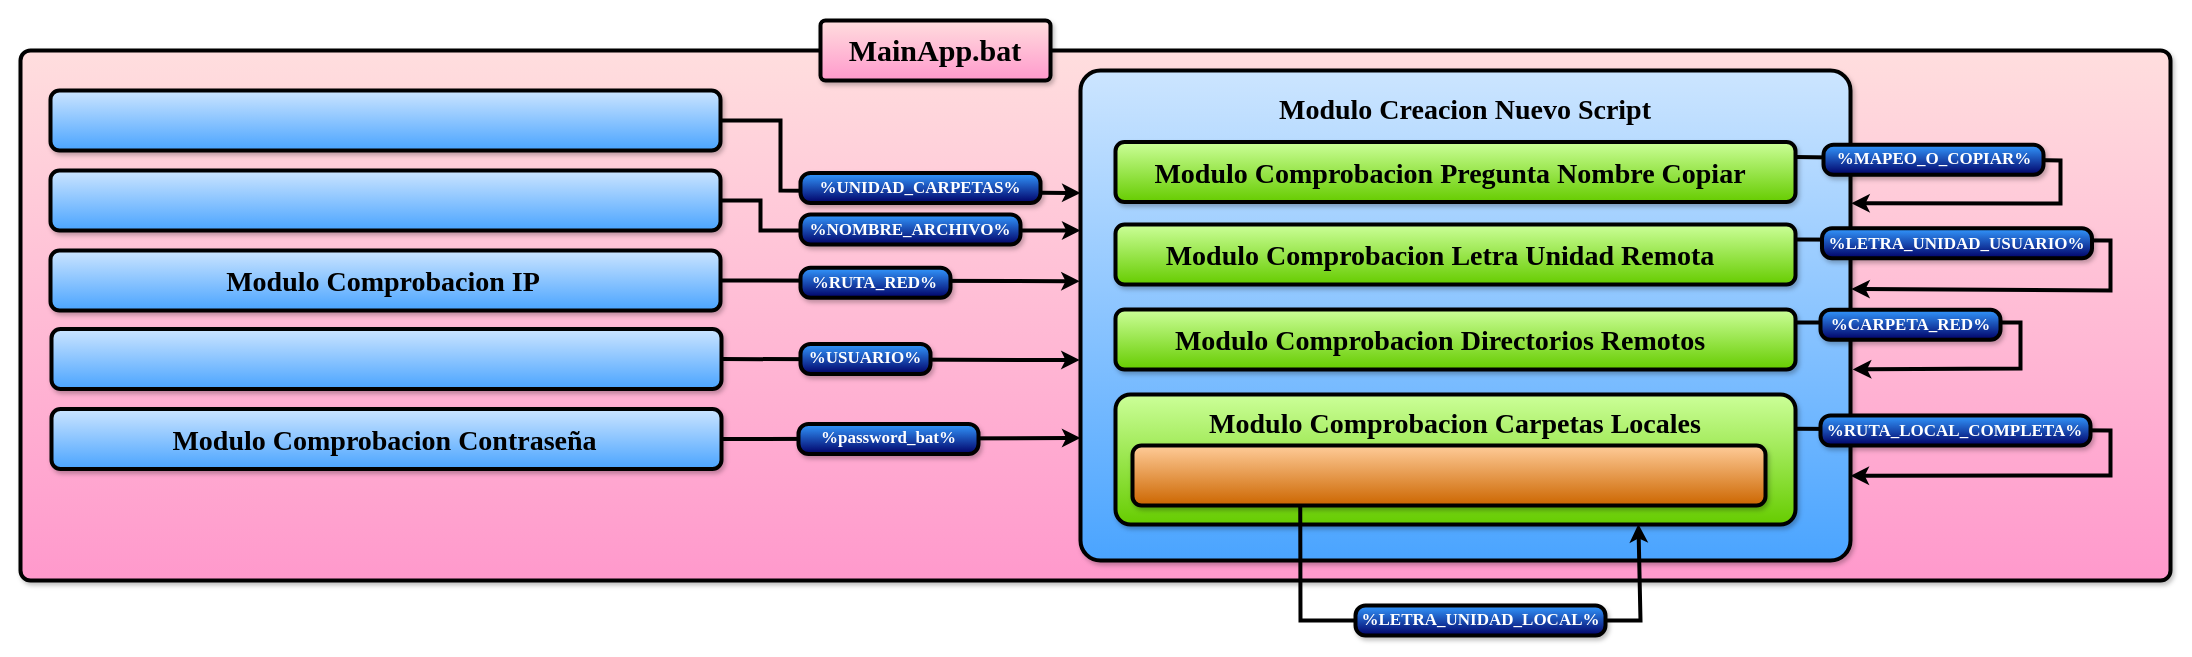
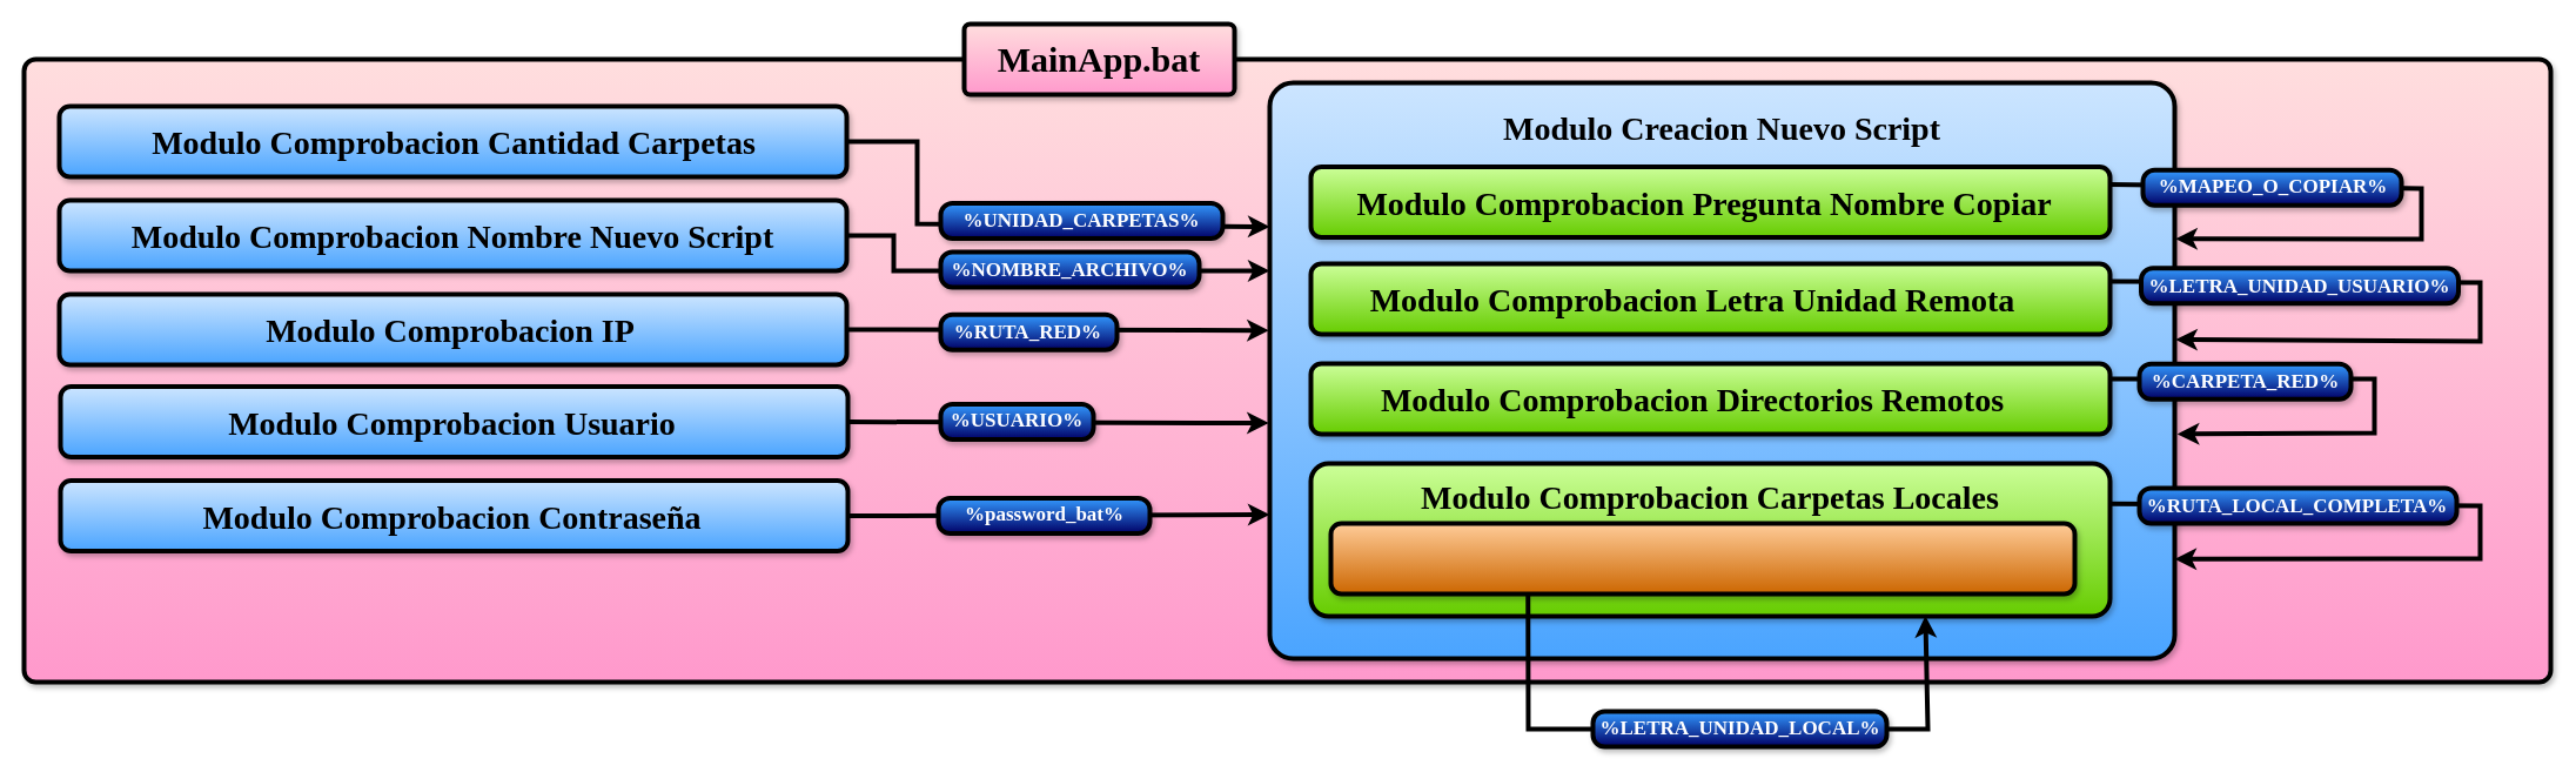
  <mxCell id="0" />
  <mxCell id="1" parent="0" />
  <mxCell id="2" value="" style="rounded=1;whiteSpace=wrap;html=1;strokeWidth=4;fillColor=#FFDEDE;strokeColor=#000000;shadow=1;glass=0;gradientColor=#FF99CC;absoluteArcSize=1;" vertex="1" parent="1"><mxGeometry x="20" y="50" width="2150" height="530" as="geometry" /></mxCell>
  <mxCell id="3" value="" style="rounded=1;whiteSpace=wrap;html=1;fillColor=#cce5ff;strokeColor=#000000;gradientColor=#4AA4FF;strokeWidth=4;shadow=1;" vertex="1" parent="1"><mxGeometry x="50" y="90" width="670" height="60" as="geometry" /></mxCell>
  <mxCell id="4" value="" style="rounded=1;whiteSpace=wrap;html=1;strokeWidth=4;fillColor=#FFDEDE;strokeColor=#000000;shadow=1;glass=0;gradientColor=#FF99CC;absoluteArcSize=1;arcSize=10;" vertex="1" parent="1"><mxGeometry x="820" y="20" width="230" height="60" as="geometry" /></mxCell>
  <mxCell id="5" value="&lt;font face=&quot;Tahoma&quot; style=&quot;font-size: 30px;&quot;&gt;&lt;b style=&quot;&quot;&gt;MainApp.bat&lt;/b&gt;&lt;/font&gt;" style="text;html=1;strokeColor=none;fillColor=none;align=center;verticalAlign=middle;whiteSpace=wrap;rounded=0;shadow=1;" vertex="1" parent="1"><mxGeometry x="830" y="30" width="210" height="40" as="geometry" /></mxCell>
  <mxCell id="6" value="" style="rounded=1;whiteSpace=wrap;html=1;fillColor=#cce5ff;strokeColor=#000000;gradientColor=#4AA4FF;strokeWidth=4;shadow=1;" vertex="1" parent="1"><mxGeometry x="50" y="170" width="670" height="60" as="geometry" /></mxCell>
  <mxCell id="7" value="" style="rounded=1;whiteSpace=wrap;html=1;fillColor=#cce5ff;strokeColor=#000000;gradientColor=#4AA4FF;strokeWidth=4;shadow=1;" vertex="1" parent="1"><mxGeometry x="50" y="250" width="670" height="60" as="geometry" /></mxCell>
  <mxCell id="8" value="" style="rounded=1;whiteSpace=wrap;html=1;fillColor=#cce5ff;strokeColor=#000000;gradientColor=#4AA4FF;strokeWidth=4;shadow=1;" vertex="1" parent="1"><mxGeometry x="51" y="328.5" width="670" height="60" as="geometry" /></mxCell>
  <mxCell id="9" value="" style="rounded=1;whiteSpace=wrap;html=1;fillColor=#cce5ff;strokeColor=#000000;gradientColor=#4AA4FF;strokeWidth=4;shadow=1;" vertex="1" parent="1"><mxGeometry x="51" y="408.5" width="670" height="60" as="geometry" /></mxCell>
  <mxCell id="10" value="" style="rounded=1;whiteSpace=wrap;html=1;fillColor=#cce5ff;strokeColor=#000000;gradientColor=#4AA4FF;strokeWidth=4;shadow=1;container=0;fixDash=0;dropTarget=0;metaEdit=0;arcSize=40;absoluteArcSize=1;imageHeight=24;" vertex="1" parent="1"><mxGeometry x="1080" y="70" width="770" height="490" as="geometry"><mxRectangle x="1060" y="140" width="50" height="40" as="alternateBounds" /></mxGeometry></mxCell>
  <mxCell id="11" value="" style="rounded=1;whiteSpace=wrap;html=1;fillColor=#CCFF99;strokeColor=#000000;strokeWidth=4;shadow=1;gradientColor=#66CC00;arcSize=30;absoluteArcSize=1;" vertex="1" parent="1"><mxGeometry x="1115" y="394" width="680" height="130" as="geometry" /></mxCell>
  <mxCell id="12" value="" style="rounded=1;whiteSpace=wrap;html=1;fillColor=#ffcc99;strokeColor=#000000;strokeWidth=4;shadow=1;gradientColor=#CC6600;" vertex="1" parent="1"><mxGeometry x="1132" y="445" width="633" height="60" as="geometry" /></mxCell>
+ <mxCell id="13" value="&lt;b&gt;&lt;font style=&quot;font-size: 28px;&quot;&gt;Modulo Comprobacion Cantidad Carpetas&lt;/font&gt;&lt;/b&gt;" style="text;html=1;strokeColor=none;fillColor=none;align=center;verticalAlign=middle;whiteSpace=wrap;rounded=0;fontSize=30;fontFamily=Tahoma;" vertex="1" parent="1"><mxGeometry x="86" y="102.5" width="600" height="35" as="geometry" /></mxCell>
+ <mxCell id="14" value="&lt;b style=&quot;border-color: var(--border-color); font-size: 28px;&quot;&gt;Modulo Comprobacion Nombre Nuevo Script&lt;/b&gt;" style="text;html=1;strokeColor=none;fillColor=none;align=center;verticalAlign=middle;whiteSpace=wrap;rounded=0;fontSize=30;fontFamily=Tahoma;" vertex="1" parent="1"><mxGeometry x="69" y="177.5" width="632" height="45" as="geometry" /></mxCell>
  <mxCell id="15" value="&lt;b style=&quot;border-color: var(--border-color); font-size: 28px;&quot;&gt;Modulo Comprobacion Contraseña&lt;/b&gt;" style="text;html=1;strokeColor=none;fillColor=none;align=center;verticalAlign=middle;whiteSpace=wrap;rounded=0;fontSize=30;fontFamily=Tahoma;" vertex="1" parent="1"><mxGeometry x="130.5" y="418.5" width="507" height="40" as="geometry" /></mxCell>
+ <mxCell id="16" value="&lt;b style=&quot;border-color: var(--border-color); font-size: 28px;&quot;&gt;Modulo Comprobacion Usuario&lt;/b&gt;" style="text;html=1;strokeColor=none;fillColor=none;align=center;verticalAlign=middle;whiteSpace=wrap;rounded=0;fontSize=30;fontFamily=Tahoma;" vertex="1" parent="1"><mxGeometry x="164.5" y="341" width="439" height="35" as="geometry" /></mxCell>
  <mxCell id="17" value="&lt;b style=&quot;border-color: var(--border-color); font-size: 28px;&quot;&gt;Modulo Comprobacion IP&lt;/b&gt;" style="text;html=1;strokeColor=none;fillColor=none;align=center;verticalAlign=middle;whiteSpace=wrap;rounded=0;fontSize=30;fontFamily=Tahoma;" vertex="1" parent="1"><mxGeometry x="203" y="255" width="360" height="50" as="geometry" /></mxCell>
  <mxCell id="18" value="" style="endArrow=classic;html=1;rounded=0;fontFamily=Tahoma;fontSize=28;exitX=1;exitY=0.5;exitDx=0;exitDy=0;strokeWidth=4;entryX=0;entryY=0.25;entryDx=0;entryDy=0;" edge="1" parent="1" source="3" target="10"><mxGeometry width="50" height="50" relative="1" as="geometry"><mxPoint x="660" y="390" as="sourcePoint" /><mxPoint x="1080" y="190" as="targetPoint" /><Array as="points"><mxPoint x="780" y="120" /><mxPoint x="780" y="190" /></Array></mxGeometry></mxCell>
  <mxCell id="19" value="" style="endArrow=classic;html=1;rounded=0;fontFamily=Tahoma;fontSize=28;exitX=1;exitY=0.5;exitDx=0;exitDy=0;strokeWidth=4;" edge="1" parent="1" source="6"><mxGeometry width="50" height="50" relative="1" as="geometry"><mxPoint x="568" y="200" as="sourcePoint" /><mxPoint x="1080" y="230" as="targetPoint" /><Array as="points"><mxPoint x="760" y="200" /><mxPoint x="760" y="230" /></Array></mxGeometry></mxCell>
  <mxCell id="20" value="" style="endArrow=classic;html=1;rounded=0;fontFamily=Tahoma;fontSize=28;exitX=1;exitY=0.5;exitDx=0;exitDy=0;entryX=-0.001;entryY=0.43;entryDx=0;entryDy=0;entryPerimeter=0;strokeWidth=4;" edge="1" parent="1" source="7" target="10"><mxGeometry width="50" height="50" relative="1" as="geometry"><mxPoint x="568" y="280" as="sourcePoint" /><mxPoint x="880" y="280" as="targetPoint" /><Array as="points" /></mxGeometry></mxCell>
  <mxCell id="21" value="" style="endArrow=classic;html=1;rounded=0;fontFamily=Tahoma;fontSize=28;exitX=1;exitY=0.5;exitDx=0;exitDy=0;strokeWidth=4;entryX=-0.001;entryY=0.591;entryDx=0;entryDy=0;entryPerimeter=0;" edge="1" parent="1" source="8" target="10"><mxGeometry width="50" height="50" relative="1" as="geometry"><mxPoint x="568.78" y="440.04" as="sourcePoint" /><mxPoint x="1080" y="359" as="targetPoint" /><Array as="points" /></mxGeometry></mxCell>
  <mxCell id="22" value="" style="endArrow=classic;html=1;rounded=0;fontFamily=Tahoma;fontSize=28;exitX=1;exitY=0.5;exitDx=0;exitDy=0;strokeWidth=4;entryX=0;entryY=0.75;entryDx=0;entryDy=0;" edge="1" parent="1" source="9" target="10"><mxGeometry width="50" height="50" relative="1" as="geometry"><mxPoint x="568" y="519.8" as="sourcePoint" /><mxPoint x="1080" y="450" as="targetPoint" /><Array as="points" /></mxGeometry></mxCell>
  <mxCell id="23" value="&lt;b&gt;&lt;font style=&quot;font-size: 28px;&quot;&gt;Modulo Creacion Nuevo Script&lt;/font&gt;&lt;/b&gt;" style="text;html=1;strokeColor=none;fillColor=none;align=center;verticalAlign=middle;whiteSpace=wrap;rounded=0;fontSize=30;fontFamily=Tahoma;" vertex="1" parent="1"><mxGeometry x="1252" y="90" width="426" height="35" as="geometry" /></mxCell>
  <mxCell id="24" value="&lt;b&gt;&lt;font style=&quot;font-size: 28px;&quot;&gt;Modulo Comprobacion Carpetas Locales&lt;/font&gt;&lt;/b&gt;" style="text;html=1;strokeColor=none;fillColor=none;align=center;verticalAlign=middle;whiteSpace=wrap;rounded=0;fontSize=30;fontFamily=Tahoma;" vertex="1" parent="1"><mxGeometry x="1155" y="404" width="600" height="35" as="geometry" /></mxCell>
  <mxCell id="25" value="" style="endArrow=classic;html=1;rounded=0;strokeWidth=4;fontFamily=Tahoma;fontSize=28;entryX=0.769;entryY=0.997;entryDx=0;entryDy=0;entryPerimeter=0;exitX=0.265;exitY=1.02;exitDx=0;exitDy=0;exitPerimeter=0;" edge="1" parent="1" source="12" target="11"><mxGeometry width="50" height="50" relative="1" as="geometry"><mxPoint x="1300" y="500" as="sourcePoint" /><mxPoint x="1330" y="684" as="targetPoint" /><Array as="points"><mxPoint x="1300" y="620" /><mxPoint x="1640" y="620" /></Array></mxGeometry></mxCell>
  <mxCell id="26" value="" style="rounded=1;whiteSpace=wrap;html=1;strokeWidth=4;fillColor=#3399FF;strokeColor=#000000;shadow=1;glass=0;gradientColor=#000066;absoluteArcSize=1;" vertex="1" parent="1"><mxGeometry x="800" y="172.5" width="240" height="30" as="geometry" /></mxCell>
  <mxCell id="27" value="&lt;font size=&quot;1&quot; color=&quot;#ffffff&quot;&gt;&lt;b style=&quot;font-size: 17px;&quot;&gt;%UNIDAD_CARPETAS%&lt;/b&gt;&lt;/font&gt;" style="text;html=1;strokeColor=none;fillColor=none;align=center;verticalAlign=middle;whiteSpace=wrap;rounded=0;fontSize=30;fontFamily=Tahoma;" vertex="1" parent="1"><mxGeometry x="800" y="168.5" width="240" height="27.5" as="geometry" /></mxCell>
  <mxCell id="28" value="" style="rounded=1;whiteSpace=wrap;html=1;strokeWidth=4;fillColor=#3399FF;strokeColor=#000000;shadow=1;glass=0;gradientColor=#000066;absoluteArcSize=1;" vertex="1" parent="1"><mxGeometry x="800" y="214" width="220" height="30" as="geometry" /></mxCell>
  <mxCell id="29" value="&lt;font size=&quot;1&quot; color=&quot;#ffffff&quot;&gt;&lt;b style=&quot;font-size: 17px;&quot;&gt;%NOMBRE_ARCHIVO%&lt;/b&gt;&lt;/font&gt;" style="text;html=1;strokeColor=none;fillColor=none;align=center;verticalAlign=middle;whiteSpace=wrap;rounded=0;fontSize=30;fontFamily=Tahoma;" vertex="1" parent="1"><mxGeometry x="805" y="210" width="210" height="27.5" as="geometry" /></mxCell>
  <mxCell id="30" value="" style="rounded=1;whiteSpace=wrap;html=1;strokeWidth=4;fillColor=#3399FF;strokeColor=#000000;shadow=1;glass=0;gradientColor=#000066;absoluteArcSize=1;" vertex="1" parent="1"><mxGeometry x="800" y="267.25" width="150" height="30" as="geometry" /></mxCell>
  <mxCell id="31" value="&lt;font size=&quot;1&quot; color=&quot;#ffffff&quot;&gt;&lt;b style=&quot;font-size: 17px;&quot;&gt;%RUTA_RED%&amp;nbsp;&lt;/b&gt;&lt;/font&gt;" style="text;html=1;strokeColor=none;fillColor=none;align=center;verticalAlign=middle;whiteSpace=wrap;rounded=0;fontSize=30;fontFamily=Tahoma;" vertex="1" parent="1"><mxGeometry x="809" y="262.75" width="135" height="27.5" as="geometry" /></mxCell>
  <mxCell id="32" value="" style="rounded=1;whiteSpace=wrap;html=1;strokeWidth=4;fillColor=#3399FF;strokeColor=#000000;shadow=1;glass=0;gradientColor=#000066;absoluteArcSize=1;" vertex="1" parent="1"><mxGeometry x="800" y="343.5" width="130" height="30" as="geometry" /></mxCell>
  <mxCell id="33" value="&lt;font color=&quot;#ffffff&quot;&gt;&lt;b style=&quot;font-size: 17px;&quot;&gt;%USUARIO%&lt;/b&gt;&lt;/font&gt;" style="text;html=1;strokeColor=none;fillColor=none;align=center;verticalAlign=middle;whiteSpace=wrap;rounded=0;fontSize=30;fontFamily=Tahoma;" vertex="1" parent="1"><mxGeometry x="800" y="343.5" width="130" height="17.5" as="geometry" /></mxCell>
  <mxCell id="34" value="" style="rounded=1;whiteSpace=wrap;html=1;strokeWidth=4;fillColor=#3399FF;strokeColor=#000000;shadow=1;glass=0;gradientColor=#000066;absoluteArcSize=1;" vertex="1" parent="1"><mxGeometry x="798" y="423.5" width="180" height="30" as="geometry" /></mxCell>
  <mxCell id="35" value="&lt;font color=&quot;#ffffff&quot;&gt;&lt;b style=&quot;font-size: 17px;&quot;&gt;%password_bat%&lt;/b&gt;&lt;/font&gt;" style="text;html=1;strokeColor=none;fillColor=none;align=center;verticalAlign=middle;whiteSpace=wrap;rounded=0;fontSize=30;fontFamily=Tahoma;" vertex="1" parent="1"><mxGeometry x="801" y="418.5" width="175" height="27.5" as="geometry" /></mxCell>
  <mxCell id="36" value="" style="rounded=1;whiteSpace=wrap;html=1;fillColor=#CCFF99;strokeColor=#000000;strokeWidth=4;shadow=1;gradientColor=#66CC00;" vertex="1" parent="1"><mxGeometry x="1115" y="141.5" width="680" height="60" as="geometry" /></mxCell>
  <mxCell id="37" value="&lt;b&gt;&lt;font style=&quot;font-size: 28px;&quot;&gt;Modulo Comprobacion Pregunta Nombre Copiar&lt;/font&gt;&lt;/b&gt;" style="text;html=1;strokeColor=none;fillColor=none;align=center;verticalAlign=middle;whiteSpace=wrap;rounded=0;fontSize=30;fontFamily=Tahoma;" vertex="1" parent="1"><mxGeometry x="1110" y="154" width="680" height="35" as="geometry" /></mxCell>
  <mxCell id="38" value="" style="rounded=1;whiteSpace=wrap;html=1;fillColor=#CCFF99;strokeColor=#000000;strokeWidth=4;shadow=1;gradientColor=#66CC00;" vertex="1" parent="1"><mxGeometry x="1115" y="224" width="680" height="60" as="geometry" /></mxCell>
  <mxCell id="39" value="&lt;b style=&quot;border-color: var(--border-color);&quot;&gt;&lt;font style=&quot;border-color: var(--border-color); font-size: 28px;&quot;&gt;Modulo Comprobacion Letra Unidad Remota&lt;/font&gt;&lt;/b&gt;" style="text;html=1;strokeColor=none;fillColor=none;align=center;verticalAlign=middle;whiteSpace=wrap;rounded=0;fontSize=30;fontFamily=Tahoma;" vertex="1" parent="1"><mxGeometry x="1110" y="236.5" width="660" height="35" as="geometry" /></mxCell>
  <mxCell id="40" value="" style="rounded=1;whiteSpace=wrap;html=1;fillColor=#CCFF99;strokeColor=#000000;strokeWidth=4;shadow=1;gradientColor=#66CC00;" vertex="1" parent="1"><mxGeometry x="1115" y="309" width="680" height="60" as="geometry" /></mxCell>
  <mxCell id="41" value="&lt;b style=&quot;border-color: var(--border-color);&quot;&gt;&lt;font style=&quot;border-color: var(--border-color); font-size: 28px;&quot;&gt;Modulo Comprobacion Directorios Remotos&lt;/font&gt;&lt;/b&gt;" style="text;html=1;strokeColor=none;fillColor=none;align=center;verticalAlign=middle;whiteSpace=wrap;rounded=0;fontSize=30;fontFamily=Tahoma;" vertex="1" parent="1"><mxGeometry x="1110" y="321.5" width="660" height="35" as="geometry" /></mxCell>
  <mxCell id="42" value="" style="endArrow=classic;html=1;rounded=0;strokeWidth=4;fontFamily=Tahoma;fontSize=28;exitX=1;exitY=0.25;exitDx=0;exitDy=0;entryX=1.001;entryY=0.271;entryDx=0;entryDy=0;entryPerimeter=0;" edge="1" parent="1" source="36" target="10"><mxGeometry width="50" height="50" relative="1" as="geometry"><mxPoint x="1795" y="156.5" as="sourcePoint" /><mxPoint x="1860" y="203.02" as="targetPoint" /><Array as="points"><mxPoint x="2060" y="160" /><mxPoint x="2060" y="203" /></Array></mxGeometry></mxCell>
  <mxCell id="43" value="" style="endArrow=classic;html=1;rounded=0;strokeWidth=4;fontFamily=Tahoma;fontSize=28;entryX=1.001;entryY=0.446;entryDx=0;entryDy=0;entryPerimeter=0;exitX=1;exitY=0.25;exitDx=0;exitDy=0;" edge="1" parent="1" source="38" target="10"><mxGeometry width="50" height="50" relative="1" as="geometry"><mxPoint x="1800" y="240" as="sourcePoint" /><mxPoint x="1860.77" y="285.98" as="targetPoint" /><Array as="points"><mxPoint x="2110" y="240" /><mxPoint x="2110" y="290" /></Array></mxGeometry></mxCell>
  <mxCell id="44" value="" style="endArrow=classic;html=1;rounded=0;strokeWidth=4;fontFamily=Tahoma;fontSize=28;exitX=1;exitY=0.218;exitDx=0;exitDy=0;entryX=1.003;entryY=0.61;entryDx=0;entryDy=0;entryPerimeter=0;exitPerimeter=0;" edge="1" parent="1" source="40" target="10"><mxGeometry width="50" height="50" relative="1" as="geometry"><mxPoint x="1795" y="321.5" as="sourcePoint" /><mxPoint x="1860.77" y="367.98" as="targetPoint" /><Array as="points"><mxPoint x="2020" y="322" /><mxPoint x="2020" y="368" /></Array></mxGeometry></mxCell>
  <mxCell id="45" value="" style="endArrow=classic;html=1;rounded=0;strokeWidth=4;fontFamily=Tahoma;fontSize=28;exitX=1;exitY=0.264;exitDx=0;exitDy=0;entryX=1;entryY=0.827;entryDx=0;entryDy=0;entryPerimeter=0;exitPerimeter=0;" edge="1" parent="1" source="11" target="10"><mxGeometry width="50" height="50" relative="1" as="geometry"><mxPoint x="1795" y="429" as="sourcePoint" /><mxPoint x="1860.77" y="475.48" as="targetPoint" /><Array as="points"><mxPoint x="2110" y="430" /><mxPoint x="2110" y="475" /></Array></mxGeometry></mxCell>
  <mxCell id="46" value="" style="rounded=1;whiteSpace=wrap;html=1;strokeWidth=4;fillColor=#3399FF;strokeColor=#000000;shadow=1;glass=0;gradientColor=#000066;absoluteArcSize=1;" vertex="1" parent="1"><mxGeometry x="1821.5" y="227.75" width="270" height="30" as="geometry" /></mxCell>
  <mxCell id="47" value="&lt;font size=&quot;1&quot; color=&quot;#ffffff&quot;&gt;&lt;b style=&quot;font-size: 17px;&quot;&gt;%LETRA_UNIDAD_USUARIO%&lt;/b&gt;&lt;/font&gt;" style="text;html=1;strokeColor=none;fillColor=none;align=center;verticalAlign=middle;whiteSpace=wrap;rounded=0;fontSize=30;fontFamily=Tahoma;" vertex="1" parent="1"><mxGeometry x="1824" y="224" width="265" height="27.5" as="geometry" /></mxCell>
  <mxCell id="48" value="" style="rounded=1;whiteSpace=wrap;html=1;strokeWidth=4;fillColor=#3399FF;strokeColor=#000000;shadow=1;glass=0;gradientColor=#000066;absoluteArcSize=1;" vertex="1" parent="1"><mxGeometry x="1820" y="415" width="270" height="30" as="geometry" /></mxCell>
  <mxCell id="49" value="&lt;font size=&quot;1&quot; color=&quot;#ffffff&quot;&gt;&lt;b style=&quot;font-size: 17px;&quot;&gt;%RUTA_LOCAL_COMPLETA%&lt;/b&gt;&lt;/font&gt;" style="text;html=1;strokeColor=none;fillColor=none;align=center;verticalAlign=middle;whiteSpace=wrap;rounded=0;fontSize=30;fontFamily=Tahoma;" vertex="1" parent="1"><mxGeometry x="1827" y="411" width="255" height="27.5" as="geometry" /></mxCell>
  <mxCell id="50" value="" style="rounded=1;whiteSpace=wrap;html=1;strokeWidth=4;fillColor=#3399FF;strokeColor=#000000;shadow=1;glass=0;gradientColor=#000066;absoluteArcSize=1;" vertex="1" parent="1"><mxGeometry x="1820" y="309.25" width="180" height="30" as="geometry" /></mxCell>
  <mxCell id="51" value="&lt;font size=&quot;1&quot; color=&quot;#ffffff&quot;&gt;&lt;b style=&quot;font-size: 17px;&quot;&gt;%CARPETA_RED%&lt;/b&gt;&lt;/font&gt;" style="text;html=1;strokeColor=none;fillColor=none;align=center;verticalAlign=middle;whiteSpace=wrap;rounded=0;fontSize=30;fontFamily=Tahoma;" vertex="1" parent="1"><mxGeometry x="1823" y="305.25" width="175" height="27.5" as="geometry" /></mxCell>
  <mxCell id="52" value="" style="rounded=1;whiteSpace=wrap;html=1;strokeWidth=4;fillColor=#3399FF;strokeColor=#000000;shadow=1;glass=0;gradientColor=#000066;absoluteArcSize=1;" vertex="1" parent="1"><mxGeometry x="1823" y="144.25" width="220" height="30" as="geometry" /></mxCell>
  <mxCell id="53" value="&lt;font color=&quot;#ffffff&quot;&gt;&lt;b style=&quot;font-size: 17px;&quot;&gt;%&lt;/b&gt;&lt;b&gt;&lt;font style=&quot;font-size: 17px;&quot;&gt;MAPEO_O_COPIAR&lt;/font&gt;&lt;/b&gt;&lt;b style=&quot;font-size: 17px;&quot;&gt;%&lt;/b&gt;&lt;/font&gt;" style="text;html=1;strokeColor=none;fillColor=none;align=center;verticalAlign=middle;whiteSpace=wrap;rounded=0;fontSize=30;fontFamily=Tahoma;" vertex="1" parent="1"><mxGeometry x="1825.25" y="139.5" width="217.75" height="27.5" as="geometry" /></mxCell>
  <mxCell id="54" value="" style="rounded=1;whiteSpace=wrap;html=1;strokeWidth=4;fillColor=#3399FF;strokeColor=#000000;shadow=1;glass=0;gradientColor=#000066;absoluteArcSize=1;" vertex="1" parent="1"><mxGeometry x="1355" y="605" width="250" height="30" as="geometry" /></mxCell>
  <mxCell id="55" value="&lt;font color=&quot;#ffffff&quot;&gt;&lt;b style=&quot;font-size: 17px;&quot;&gt;%&lt;/b&gt;&lt;b&gt;&lt;font style=&quot;font-size: 17px;&quot;&gt;LETRA_UNIDAD_LOCAL&lt;/font&gt;&lt;/b&gt;&lt;b style=&quot;font-size: 17px;&quot;&gt;%&lt;/b&gt;&lt;/font&gt;" style="text;html=1;strokeColor=none;fillColor=none;align=center;verticalAlign=middle;whiteSpace=wrap;rounded=0;fontSize=30;fontFamily=Tahoma;" vertex="1" parent="1"><mxGeometry x="1393" y="600" width="175" height="27.5" as="geometry" /></mxCell>
